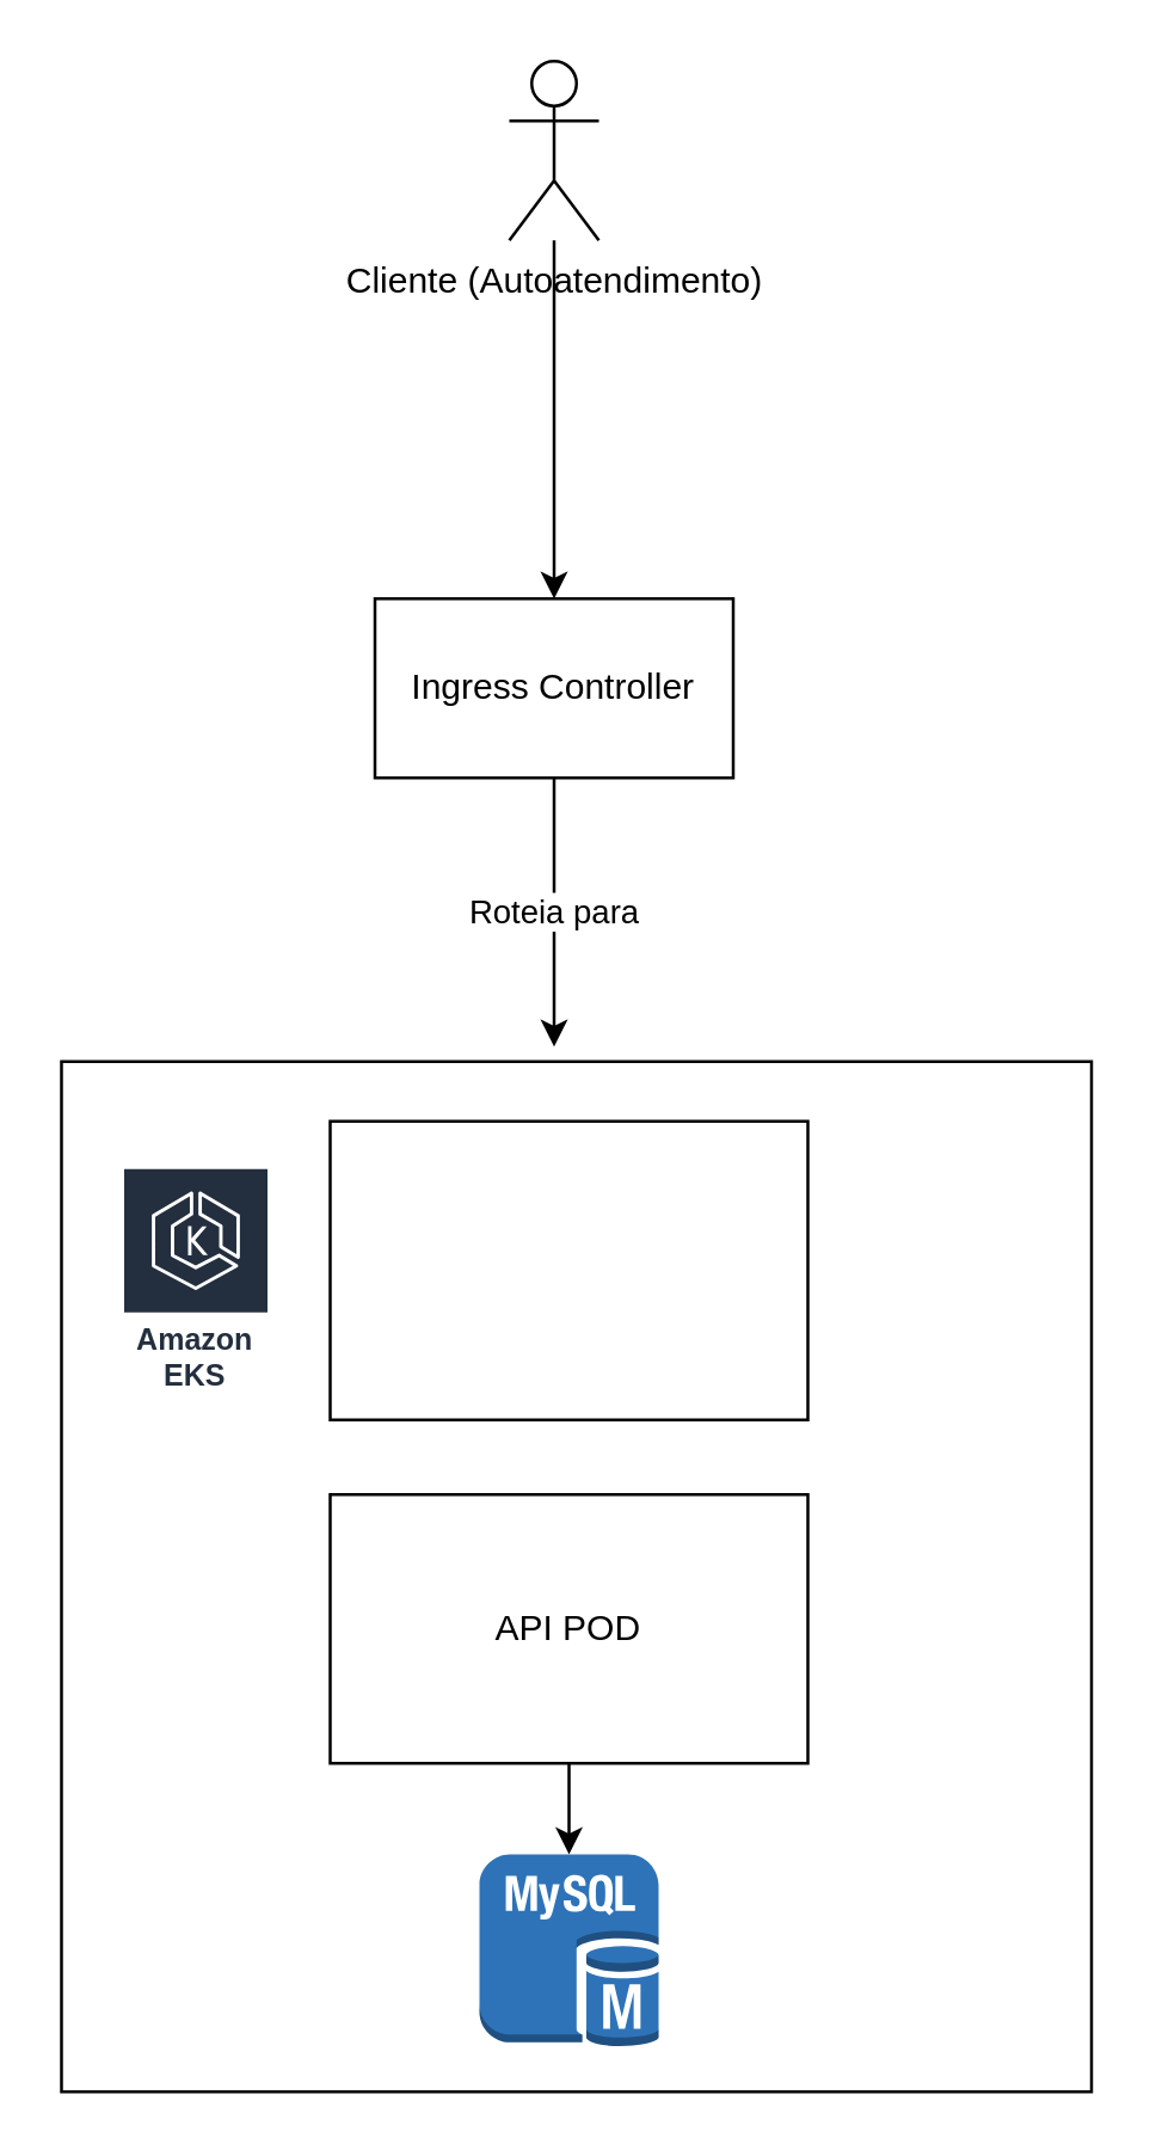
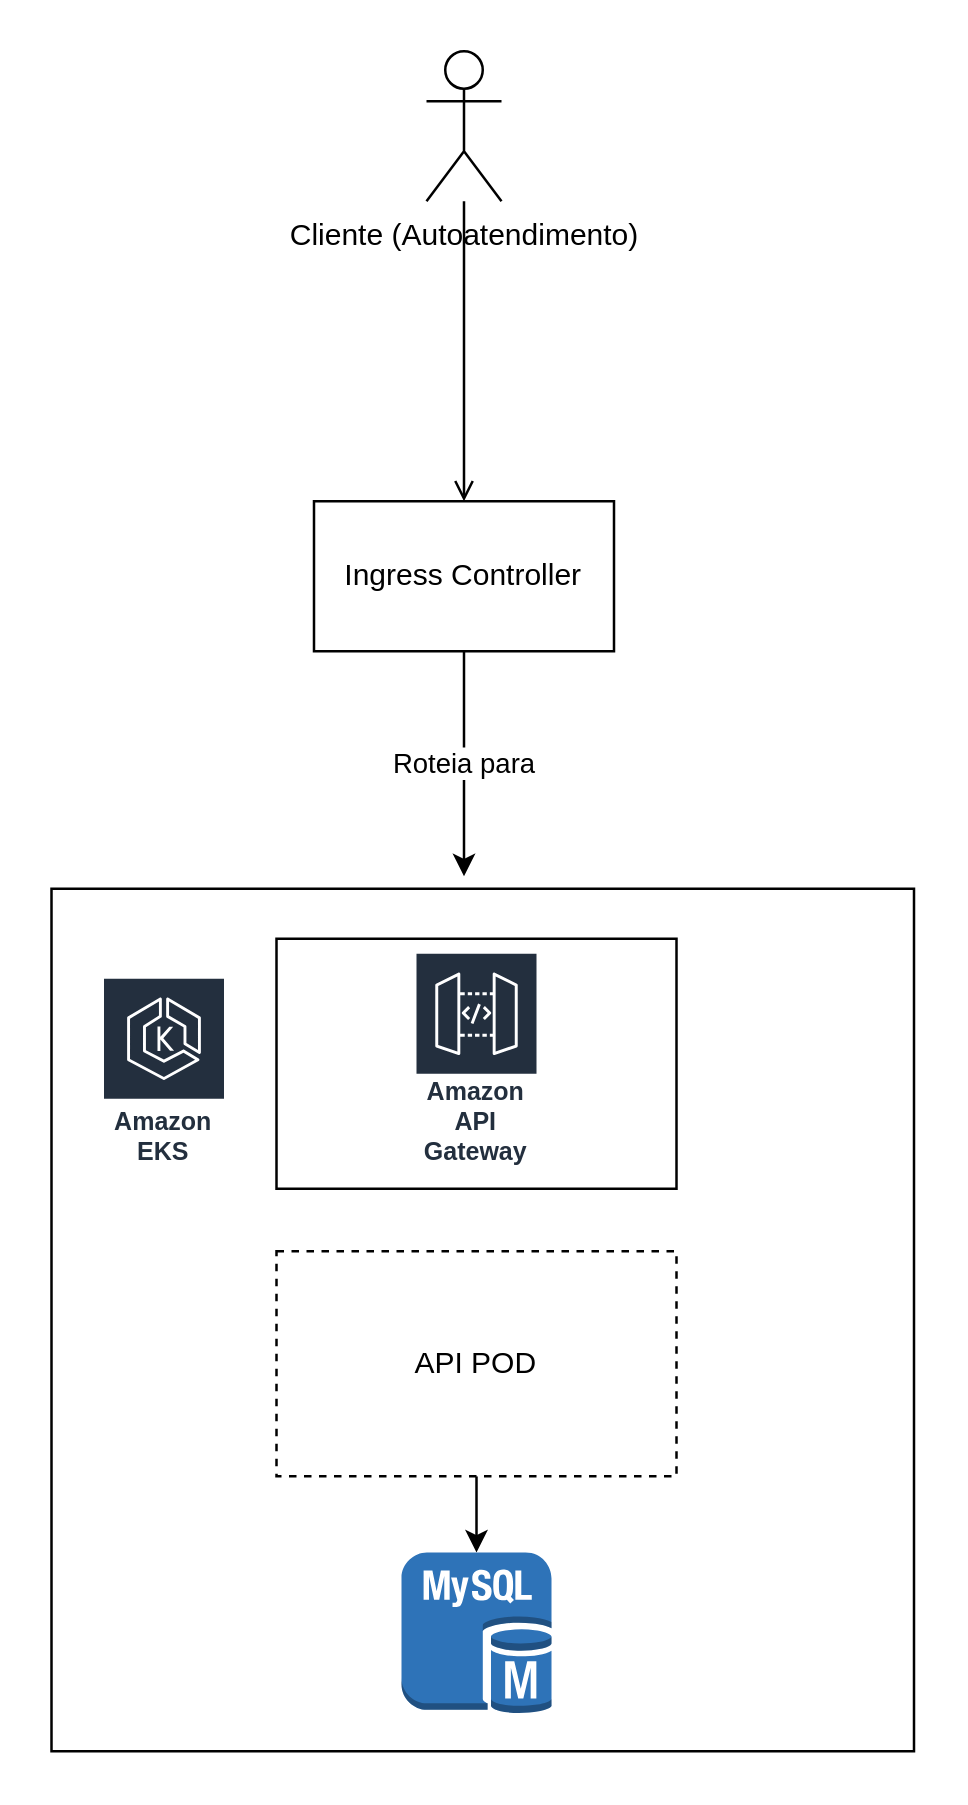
  <mxCell id="0" />
  <mxCell id="1" parent="0" />
  <mxCell id="2" value="" style="whiteSpace=wrap;html=1;aspect=fixed;" vertex="1" parent="1"><mxGeometry x="20" y="355" width="345" height="345" as="geometry" /></mxCell>
  <mxCell id="3" value="" style="rounded=0;whiteSpace=wrap;html=1;" vertex="1" parent="1"><mxGeometry x="110" y="375" width="160" height="100" as="geometry" /></mxCell>
- <mxCell id="4" value="" style="edgeStyle=orthogonalEdgeStyle;rounded=0;orthogonalLoop=1;jettySize=auto;html=1;" edge="1" parent="1" source="5" target="7"><mxGeometry relative="1" as="geometry" /></mxCell>
+ <mxCell id="4" value="" style="edgeStyle=orthogonalEdgeStyle;rounded=0;orthogonalLoop=1;jettySize=auto;html=1;endArrow=open;" edge="1" parent="1" source="5" target="7"><mxGeometry relative="1" as="geometry" /></mxCell>
  <mxCell id="5" value="Cliente (Autoatendimento)" style="shape=umlActor;verticalLabelPosition=bottom;verticalAlign=top;html=1;outlineConnect=0;" vertex="1" parent="1"><mxGeometry x="170" y="20" width="30" height="60" as="geometry" /></mxCell>
  <mxCell id="6" value="Roteia para" style="edgeStyle=orthogonalEdgeStyle;rounded=0;orthogonalLoop=1;jettySize=auto;html=1;" edge="1" parent="1" source="7"><mxGeometry relative="1" as="geometry"><mxPoint x="185" y="350" as="targetPoint" /></mxGeometry></mxCell>
  <mxCell id="7" value="Ingress Controller" style="rounded=0;whiteSpace=wrap;html=1;" vertex="1" parent="1"><mxGeometry x="125" y="200" width="120" height="60" as="geometry" /></mxCell>
  <mxCell id="8" value="Amazon EKS" style="outlineConnect=0;fontColor=#232F3E;gradientColor=none;strokeColor=#ffffff;fillColor=#232F3E;dashed=0;verticalLabelPosition=middle;verticalAlign=bottom;align=center;html=1;whiteSpace=wrap;fontSize=10;fontStyle=1;spacing=3;shape=mxgraph.aws4.productIcon;prIcon=mxgraph.aws4.eks;" vertex="1" parent="1"><mxGeometry x="40" y="390" width="50" height="80" as="geometry" /></mxCell>
+ <mxCell id="9" value="Amazon API Gateway" style="outlineConnect=0;fontColor=#232F3E;gradientColor=none;strokeColor=#ffffff;fillColor=#232F3E;dashed=0;verticalLabelPosition=middle;verticalAlign=bottom;align=center;html=1;whiteSpace=wrap;fontSize=10;fontStyle=1;spacing=3;shape=mxgraph.aws4.productIcon;prIcon=mxgraph.aws4.api_gateway;" vertex="1" parent="1"><mxGeometry x="165" y="380" width="50" height="90" as="geometry" /></mxCell>
  <mxCell id="10" style="edgeStyle=orthogonalEdgeStyle;rounded=0;orthogonalLoop=1;jettySize=auto;html=1;entryX=0.5;entryY=0;entryDx=0;entryDy=0;entryPerimeter=0;" edge="1" parent="1" source="11" target="12"><mxGeometry relative="1" as="geometry" /></mxCell>
- <mxCell id="11" value="API POD" style="rounded=0;whiteSpace=wrap;html=1;" vertex="1" parent="1"><mxGeometry x="110" y="500" width="160" height="90" as="geometry" /></mxCell>
+ <mxCell id="11" value="API POD" style="rounded=0;whiteSpace=wrap;html=1;dashed=1;" vertex="1" parent="1"><mxGeometry x="110" y="500" width="160" height="90" as="geometry" /></mxCell>
  <mxCell id="12" value="" style="outlineConnect=0;dashed=0;verticalLabelPosition=bottom;verticalAlign=top;align=center;html=1;shape=mxgraph.aws3.mysql_db_instance;fillColor=#2E73B8;gradientColor=none;" vertex="1" parent="1"><mxGeometry x="160" y="620.5" width="60" height="64.5" as="geometry" /></mxCell>
